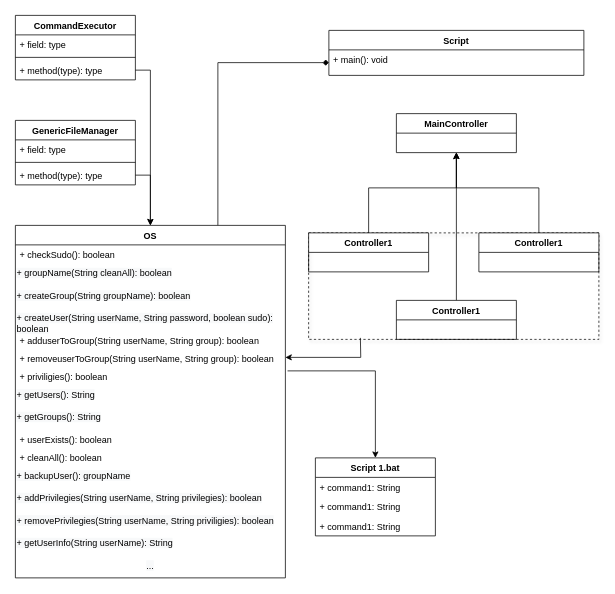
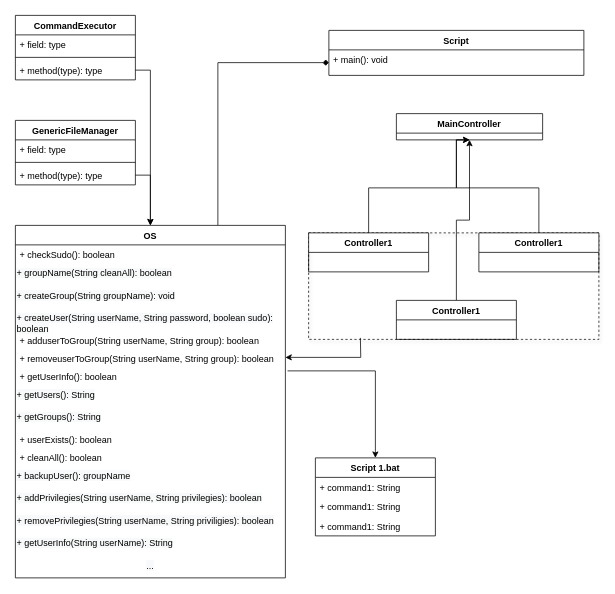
  <mxCell id="0" />
  <mxCell id="1" parent="0" />
  <mxCell id="2" value="CommandExecutor" style="swimlane;fontStyle=1;align=center;verticalAlign=top;childLayout=stackLayout;horizontal=1;startSize=26;horizontalStack=0;resizeParent=1;resizeParentMax=0;resizeLast=0;collapsible=1;marginBottom=0;" parent="1" vertex="1"><mxGeometry x="20" y="20" width="160" height="86" as="geometry" /></mxCell>
  <mxCell id="3" value="+ field: type" style="text;strokeColor=none;fillColor=none;align=left;verticalAlign=top;spacingLeft=4;spacingRight=4;overflow=hidden;rotatable=0;points=[[0,0.5],[1,0.5]];portConstraint=eastwest;" parent="2" vertex="1"><mxGeometry y="26" width="160" height="26" as="geometry" /></mxCell>
  <mxCell id="4" value="" style="line;strokeWidth=1;fillColor=none;align=left;verticalAlign=middle;spacingTop=-1;spacingLeft=3;spacingRight=3;rotatable=0;labelPosition=right;points=[];portConstraint=eastwest;" parent="2" vertex="1"><mxGeometry y="52" width="160" height="8" as="geometry" /></mxCell>
  <mxCell id="5" value="+ method(type): type" style="text;strokeColor=none;fillColor=none;align=left;verticalAlign=top;spacingLeft=4;spacingRight=4;overflow=hidden;rotatable=0;points=[[0,0.5],[1,0.5]];portConstraint=eastwest;" parent="2" vertex="1"><mxGeometry y="60" width="160" height="26" as="geometry" /></mxCell>
  <mxCell id="6" value="GenericFileManager" style="swimlane;fontStyle=1;align=center;verticalAlign=top;childLayout=stackLayout;horizontal=1;startSize=26;horizontalStack=0;resizeParent=1;resizeParentMax=0;resizeLast=0;collapsible=1;marginBottom=0;" parent="1" vertex="1"><mxGeometry x="20" y="160" width="160" height="86" as="geometry" /></mxCell>
  <mxCell id="7" value="+ field: type" style="text;strokeColor=none;fillColor=none;align=left;verticalAlign=top;spacingLeft=4;spacingRight=4;overflow=hidden;rotatable=0;points=[[0,0.5],[1,0.5]];portConstraint=eastwest;" parent="6" vertex="1"><mxGeometry y="26" width="160" height="26" as="geometry" /></mxCell>
  <mxCell id="8" value="" style="line;strokeWidth=1;fillColor=none;align=left;verticalAlign=middle;spacingTop=-1;spacingLeft=3;spacingRight=3;rotatable=0;labelPosition=right;points=[];portConstraint=eastwest;" parent="6" vertex="1"><mxGeometry y="52" width="160" height="8" as="geometry" /></mxCell>
  <mxCell id="9" value="+ method(type): type" style="text;strokeColor=none;fillColor=none;align=left;verticalAlign=top;spacingLeft=4;spacingRight=4;overflow=hidden;rotatable=0;points=[[0,0.5],[1,0.5]];portConstraint=eastwest;" parent="6" vertex="1"><mxGeometry y="60" width="160" height="26" as="geometry" /></mxCell>
  <mxCell id="10" style="edgeStyle=orthogonalEdgeStyle;rounded=0;orthogonalLoop=1;jettySize=auto;html=1;exitX=0.75;exitY=0;exitDx=0;exitDy=0;entryX=0;entryY=0.5;entryDx=0;entryDy=0;endArrow=diamond;" parent="1" source="11" target="29" edge="1"><mxGeometry relative="1" as="geometry" /></mxCell>
  <mxCell id="11" value="OS" style="swimlane;fontStyle=1;align=center;verticalAlign=top;childLayout=stackLayout;horizontal=1;startSize=26;horizontalStack=0;resizeParent=1;resizeParentMax=0;resizeLast=0;collapsible=1;marginBottom=0;" parent="1" vertex="1"><mxGeometry x="20" y="300" width="360" height="470" as="geometry" /></mxCell>
  <mxCell id="12" value="+ checkSudo(): boolean" style="text;strokeColor=none;fillColor=none;align=left;verticalAlign=top;spacingLeft=4;spacingRight=4;overflow=hidden;rotatable=0;points=[[0,0.5],[1,0.5]];portConstraint=eastwest;" parent="11" vertex="1"><mxGeometry y="26" width="360" height="24" as="geometry" /></mxCell>
  <mxCell id="13" value="&lt;span style=&quot;color: rgb(0 , 0 , 0) ; font-family: &amp;#34;helvetica&amp;#34; ; font-size: 12px ; font-style: normal ; font-weight: 400 ; letter-spacing: normal ; text-align: left ; text-indent: 0px ; text-transform: none ; word-spacing: 0px ; background-color: rgb(248 , 249 , 250) ; display: inline ; float: none&quot;&gt;+ groupName(String cleanAll): boolean&lt;/span&gt;" style="text;whiteSpace=wrap;html=1;" parent="11" vertex="1"><mxGeometry y="50" width="360" height="30" as="geometry" /></mxCell>
- <mxCell id="14" value="&lt;span style=&quot;color: rgb(0 , 0 , 0) ; font-family: &amp;#34;helvetica&amp;#34; ; font-size: 12px ; font-style: normal ; font-weight: 400 ; letter-spacing: normal ; text-align: left ; text-indent: 0px ; text-transform: none ; word-spacing: 0px ; background-color: rgb(248 , 249 , 250) ; display: inline ; float: none&quot;&gt;+ createGroup(String groupName): boolean&lt;/span&gt;&lt;br style=&quot;padding: 0px ; margin: 0px ; color: rgb(0 , 0 , 0) ; font-family: &amp;#34;helvetica&amp;#34; ; font-size: 12px ; font-style: normal ; font-weight: 400 ; letter-spacing: normal ; text-align: left ; text-indent: 0px ; text-transform: none ; word-spacing: 0px ; background-color: rgb(248 , 249 , 250)&quot;&gt;" style="text;whiteSpace=wrap;html=1;" parent="11" vertex="1"><mxGeometry y="80" width="360" height="30" as="geometry" /></mxCell>
+ <mxCell id="14" value="&lt;span style=&quot;color: rgb(0 , 0 , 0) ; font-family: &amp;#34;helvetica&amp;#34; ; font-size: 12px ; font-style: normal ; font-weight: 400 ; letter-spacing: normal ; text-align: left ; text-indent: 0px ; text-transform: none ; word-spacing: 0px ; background-color: rgb(248 , 249 , 250) ; display: inline ; float: none&quot;&gt;+ createGroup(String groupName): void&lt;/span&gt;&lt;br style=&quot;padding: 0px ; margin: 0px ; color: rgb(0 , 0 , 0) ; font-family: &amp;#34;helvetica&amp;#34; ; font-size: 12px ; font-style: normal ; font-weight: 400 ; letter-spacing: normal ; text-align: left ; text-indent: 0px ; text-transform: none ; word-spacing: 0px ; background-color: rgb(248 , 249 , 250)&quot;&gt;" style="text;whiteSpace=wrap;html=1;" parent="11" vertex="1"><mxGeometry y="80" width="360" height="30" as="geometry" /></mxCell>
  <mxCell id="15" value="&lt;span style=&quot;color: rgb(0 , 0 , 0) ; font-size: 12px ; font-style: normal ; font-weight: 400 ; letter-spacing: normal ; text-align: left ; text-indent: 0px ; text-transform: none ; word-spacing: 0px ; font-family: &amp;#34;helvetica&amp;#34; ; background-color: rgb(248 , 249 , 250) ; display: inline ; float: none&quot;&gt;+ createUser(String userName, String password, boolean sudo): boolean&lt;/span&gt;" style="text;whiteSpace=wrap;html=1;" parent="11" vertex="1"><mxGeometry y="110" width="360" height="30" as="geometry" /></mxCell>
  <mxCell id="16" value="+ adduserToGroup(String userName, String group): boolean" style="text;strokeColor=none;fillColor=none;align=left;verticalAlign=top;spacingLeft=4;spacingRight=4;overflow=hidden;rotatable=0;points=[[0,0.5],[1,0.5]];portConstraint=eastwest;" parent="11" vertex="1"><mxGeometry y="140" width="360" height="24" as="geometry" /></mxCell>
  <mxCell id="17" value="+ removeuserToGroup(String userName, String group): boolean" style="text;strokeColor=none;fillColor=none;align=left;verticalAlign=top;spacingLeft=4;spacingRight=4;overflow=hidden;rotatable=0;points=[[0,0.5],[1,0.5]];portConstraint=eastwest;" parent="11" vertex="1"><mxGeometry y="164" width="360" height="24" as="geometry" /></mxCell>
- <mxCell id="18" value="+ priviligies(): boolean" style="text;strokeColor=none;fillColor=none;align=left;verticalAlign=top;spacingLeft=4;spacingRight=4;overflow=hidden;rotatable=0;points=[[0,0.5],[1,0.5]];portConstraint=eastwest;" parent="11" vertex="1"><mxGeometry y="188" width="360" height="24" as="geometry" /></mxCell>
+ <mxCell id="18" value="+ getUserInfo(): boolean" style="text;strokeColor=none;fillColor=none;align=left;verticalAlign=top;spacingLeft=4;spacingRight=4;overflow=hidden;rotatable=0;points=[[0,0.5],[1,0.5]];portConstraint=eastwest;" parent="11" vertex="1"><mxGeometry y="188" width="360" height="24" as="geometry" /></mxCell>
  <mxCell id="19" value="&lt;span style=&quot;color: rgb(0 , 0 , 0) ; font-size: 12px ; font-style: normal ; font-weight: 400 ; letter-spacing: normal ; text-align: left ; text-indent: 0px ; text-transform: none ; word-spacing: 0px ; font-family: &amp;#34;helvetica&amp;#34; ; background-color: rgb(248 , 249 , 250) ; display: inline ; float: none&quot;&gt;+ getUsers(): String&lt;/span&gt;" style="text;whiteSpace=wrap;html=1;" parent="11" vertex="1"><mxGeometry y="212" width="360" height="30" as="geometry" /></mxCell>
  <mxCell id="20" value="&lt;span style=&quot;color: rgb(0 , 0 , 0) ; font-size: 12px ; font-style: normal ; font-weight: 400 ; letter-spacing: normal ; text-align: left ; text-indent: 0px ; text-transform: none ; word-spacing: 0px ; font-family: &amp;#34;helvetica&amp;#34; ; background-color: rgb(248 , 249 , 250) ; display: inline ; float: none&quot;&gt;+ getGroups(): String&lt;/span&gt;" style="text;whiteSpace=wrap;html=1;" parent="11" vertex="1"><mxGeometry y="242" width="360" height="30" as="geometry" /></mxCell>
  <mxCell id="21" value="+ userExists(): boolean" style="text;strokeColor=none;fillColor=none;align=left;verticalAlign=top;spacingLeft=4;spacingRight=4;overflow=hidden;rotatable=0;points=[[0,0.5],[1,0.5]];portConstraint=eastwest;" parent="11" vertex="1"><mxGeometry y="272" width="360" height="24" as="geometry" /></mxCell>
  <mxCell id="22" value="+ cleanAll(): boolean" style="text;strokeColor=none;fillColor=none;align=left;verticalAlign=top;spacingLeft=4;spacingRight=4;overflow=hidden;rotatable=0;points=[[0,0.5],[1,0.5]];portConstraint=eastwest;" parent="11" vertex="1"><mxGeometry y="296" width="360" height="24" as="geometry" /></mxCell>
  <mxCell id="23" value="&lt;span style=&quot;color: rgb(0 , 0 , 0) ; font-size: 12px ; font-style: normal ; font-weight: 400 ; letter-spacing: normal ; text-align: left ; text-indent: 0px ; text-transform: none ; word-spacing: 0px ; font-family: &amp;#34;helvetica&amp;#34; ; background-color: rgb(248 , 249 , 250) ; display: inline ; float: none&quot;&gt;+ backupUser(): groupName&lt;/span&gt;" style="text;whiteSpace=wrap;html=1;" parent="11" vertex="1"><mxGeometry y="320" width="360" height="30" as="geometry" /></mxCell>
  <mxCell id="24" value="&lt;span style=&quot;color: rgb(0 , 0 , 0) ; font-size: 12px ; font-style: normal ; font-weight: 400 ; letter-spacing: normal ; text-align: left ; text-indent: 0px ; text-transform: none ; word-spacing: 0px ; font-family: &amp;#34;helvetica&amp;#34; ; background-color: rgb(248 , 249 , 250) ; display: inline ; float: none&quot;&gt;+ addPrivilegies(String userName, String privilegies): boolean&lt;/span&gt;&lt;br style=&quot;color: rgb(0 , 0 , 0) ; font-size: 12px ; font-style: normal ; font-weight: 400 ; letter-spacing: normal ; text-align: left ; text-indent: 0px ; text-transform: none ; word-spacing: 0px ; padding: 0px ; margin: 0px ; font-family: &amp;#34;helvetica&amp;#34; ; background-color: rgb(248 , 249 , 250)&quot;&gt;" style="text;whiteSpace=wrap;html=1;" parent="11" vertex="1"><mxGeometry y="350" width="360" height="30" as="geometry" /></mxCell>
  <mxCell id="25" value="&lt;span style=&quot;color: rgb(0 , 0 , 0) ; font-size: 12px ; font-style: normal ; font-weight: 400 ; letter-spacing: normal ; text-align: left ; text-indent: 0px ; text-transform: none ; word-spacing: 0px ; font-family: &amp;#34;helvetica&amp;#34; ; background-color: rgb(248 , 249 , 250) ; display: inline ; float: none&quot;&gt;+ removePrivilegies(String userName, String priviligies): boolean&lt;/span&gt;&lt;br style=&quot;color: rgb(0 , 0 , 0) ; font-size: 12px ; font-style: normal ; font-weight: 400 ; letter-spacing: normal ; text-align: left ; text-indent: 0px ; text-transform: none ; word-spacing: 0px ; padding: 0px ; margin: 0px ; font-family: &amp;#34;helvetica&amp;#34; ; background-color: rgb(248 , 249 , 250)&quot;&gt;" style="text;whiteSpace=wrap;html=1;" parent="11" vertex="1"><mxGeometry y="380" width="360" height="30" as="geometry" /></mxCell>
  <mxCell id="26" value="&lt;span style=&quot;color: rgb(0 , 0 , 0) ; font-size: 12px ; font-style: normal ; font-weight: 400 ; letter-spacing: normal ; text-align: left ; text-indent: 0px ; text-transform: none ; word-spacing: 0px ; font-family: &amp;#34;helvetica&amp;#34; ; background-color: rgb(248 , 249 , 250) ; display: inline ; float: none&quot;&gt;+ getUserInfo(String userName): String&lt;/span&gt;&lt;br style=&quot;color: rgb(0 , 0 , 0) ; font-size: 12px ; font-style: normal ; font-weight: 400 ; letter-spacing: normal ; text-align: left ; text-indent: 0px ; text-transform: none ; word-spacing: 0px ; padding: 0px ; margin: 0px ; font-family: &amp;#34;helvetica&amp;#34; ; background-color: rgb(248 , 249 , 250)&quot;&gt;" style="text;whiteSpace=wrap;html=1;" parent="11" vertex="1"><mxGeometry y="410" width="360" height="30" as="geometry" /></mxCell>
  <mxCell id="27" value="&lt;span style=&quot;color: rgb(0 , 0 , 0) ; font-size: 12px ; font-style: normal ; font-weight: 400 ; letter-spacing: normal ; text-indent: 0px ; text-transform: none ; word-spacing: 0px ; font-family: &amp;#34;helvetica&amp;#34; ; background-color: rgb(248 , 249 , 250) ; display: inline ; float: none&quot;&gt;...&lt;/span&gt;" style="text;whiteSpace=wrap;html=1;align=center;" parent="11" vertex="1"><mxGeometry y="440" width="360" height="30" as="geometry" /></mxCell>
  <mxCell id="28" value="Script" style="swimlane;fontStyle=1;align=center;verticalAlign=top;childLayout=stackLayout;horizontal=1;startSize=26;horizontalStack=0;resizeParent=1;resizeParentMax=0;resizeLast=0;collapsible=1;marginBottom=0;" parent="1" vertex="1"><mxGeometry x="438" y="40" width="340" height="60" as="geometry" /></mxCell>
  <mxCell id="29" value="+ main(): void" style="text;strokeColor=none;fillColor=none;align=left;verticalAlign=top;spacingLeft=4;spacingRight=4;overflow=hidden;rotatable=0;points=[[0,0.5],[1,0.5]];portConstraint=eastwest;" parent="28" vertex="1"><mxGeometry y="26" width="340" height="34" as="geometry" /></mxCell>
  <mxCell id="30" value="Script 1.bat" style="swimlane;fontStyle=1;align=center;verticalAlign=top;childLayout=stackLayout;horizontal=1;startSize=26;horizontalStack=0;resizeParent=1;resizeParentMax=0;resizeLast=0;collapsible=1;marginBottom=0;" parent="1" vertex="1"><mxGeometry x="420" y="610" width="160" height="104" as="geometry" /></mxCell>
  <mxCell id="31" value="+ command1: String" style="text;strokeColor=none;fillColor=none;align=left;verticalAlign=top;spacingLeft=4;spacingRight=4;overflow=hidden;rotatable=0;points=[[0,0.5],[1,0.5]];portConstraint=eastwest;" parent="30" vertex="1"><mxGeometry y="26" width="160" height="26" as="geometry" /></mxCell>
  <mxCell id="32" value="+ command1: String" style="text;strokeColor=none;fillColor=none;align=left;verticalAlign=top;spacingLeft=4;spacingRight=4;overflow=hidden;rotatable=0;points=[[0,0.5],[1,0.5]];portConstraint=eastwest;" parent="30" vertex="1"><mxGeometry y="52" width="160" height="26" as="geometry" /></mxCell>
  <mxCell id="33" value="+ command1: String" style="text;strokeColor=none;fillColor=none;align=left;verticalAlign=top;spacingLeft=4;spacingRight=4;overflow=hidden;rotatable=0;points=[[0,0.5],[1,0.5]];portConstraint=eastwest;" parent="30" vertex="1"><mxGeometry y="78" width="160" height="26" as="geometry" /></mxCell>
  <mxCell id="34" style="edgeStyle=orthogonalEdgeStyle;rounded=0;orthogonalLoop=1;jettySize=auto;html=1;" parent="1" target="11" edge="1"><mxGeometry relative="1" as="geometry"><mxPoint x="180" y="233" as="sourcePoint" /><Array as="points"><mxPoint x="200" y="233" /></Array></mxGeometry></mxCell>
  <mxCell id="35" style="edgeStyle=orthogonalEdgeStyle;rounded=0;orthogonalLoop=1;jettySize=auto;html=1;entryX=0.5;entryY=0;entryDx=0;entryDy=0;" parent="1" source="5" target="11" edge="1"><mxGeometry relative="1" as="geometry" /></mxCell>
  <mxCell id="36" style="edgeStyle=orthogonalEdgeStyle;rounded=0;orthogonalLoop=1;jettySize=auto;html=1;exitX=1.008;exitY=1.25;exitDx=0;exitDy=0;exitPerimeter=0;" parent="1" source="17" target="30" edge="1"><mxGeometry relative="1" as="geometry"><Array as="points"><mxPoint x="500" y="494" /></Array></mxGeometry></mxCell>
  <mxCell id="37" style="edgeStyle=orthogonalEdgeStyle;rounded=0;orthogonalLoop=1;jettySize=auto;html=1;entryX=1;entryY=0.5;entryDx=0;entryDy=0;" parent="1" target="17" edge="1"><mxGeometry relative="1" as="geometry"><mxPoint x="480" y="450" as="sourcePoint" /></mxGeometry></mxCell>
- <mxCell id="38" value="MainController" style="swimlane;fontStyle=1;align=center;verticalAlign=top;childLayout=stackLayout;horizontal=1;startSize=26;horizontalStack=0;resizeParent=1;resizeParentMax=0;resizeLast=0;collapsible=1;marginBottom=0;" parent="1" vertex="1"><mxGeometry x="528" y="151" width="160" height="52" as="geometry" /></mxCell>
+ <mxCell id="38" value="MainController" style="swimlane;fontStyle=1;align=center;verticalAlign=top;childLayout=stackLayout;horizontal=1;startSize=26;horizontalStack=0;resizeParent=1;resizeParentMax=0;resizeLast=0;collapsible=1;marginBottom=0;" parent="1" vertex="1"><mxGeometry x="528" y="151" width="195" height="35" as="geometry" /></mxCell>
  <mxCell id="39" style="edgeStyle=orthogonalEdgeStyle;rounded=0;orthogonalLoop=1;jettySize=auto;html=1;entryX=0.5;entryY=1;entryDx=0;entryDy=0;" parent="1" source="43" target="38" edge="1"><mxGeometry relative="1" as="geometry"><Array as="points"><mxPoint x="491" y="250" /><mxPoint x="608" y="250" /></Array></mxGeometry></mxCell>
  <mxCell id="40" style="edgeStyle=orthogonalEdgeStyle;rounded=0;orthogonalLoop=1;jettySize=auto;html=1;entryX=0.5;entryY=1;entryDx=0;entryDy=0;" parent="1" source="44" target="38" edge="1"><mxGeometry relative="1" as="geometry"><Array as="points"><mxPoint x="718" y="250" /><mxPoint x="608" y="250" /></Array></mxGeometry></mxCell>
  <mxCell id="41" style="edgeStyle=orthogonalEdgeStyle;rounded=0;orthogonalLoop=1;jettySize=auto;html=1;entryX=0.5;entryY=1;entryDx=0;entryDy=0;" parent="1" source="45" target="38" edge="1"><mxGeometry relative="1" as="geometry" /></mxCell>
  <mxCell id="42" value="" style="group;strokeColor=#0D0D0D;shadow=1;dashed=1;" parent="1" vertex="1" connectable="0"><mxGeometry x="411" y="310" width="387" height="142" as="geometry" /></mxCell>
  <mxCell id="43" value="Controller1" style="swimlane;fontStyle=1;align=center;verticalAlign=top;childLayout=stackLayout;horizontal=1;startSize=26;horizontalStack=0;resizeParent=1;resizeParentMax=0;resizeLast=0;collapsible=1;marginBottom=0;" parent="42" vertex="1"><mxGeometry width="160" height="52" as="geometry" /></mxCell>
  <mxCell id="44" value="Controller1" style="swimlane;fontStyle=1;align=center;verticalAlign=top;childLayout=stackLayout;horizontal=1;startSize=26;horizontalStack=0;resizeParent=1;resizeParentMax=0;resizeLast=0;collapsible=1;marginBottom=0;" parent="42" vertex="1"><mxGeometry x="227" width="160" height="52" as="geometry" /></mxCell>
  <mxCell id="45" value="Controller1" style="swimlane;fontStyle=1;align=center;verticalAlign=top;childLayout=stackLayout;horizontal=1;startSize=26;horizontalStack=0;resizeParent=1;resizeParentMax=0;resizeLast=0;collapsible=1;marginBottom=0;" parent="42" vertex="1"><mxGeometry x="117" y="90" width="160" height="52" as="geometry" /></mxCell>
